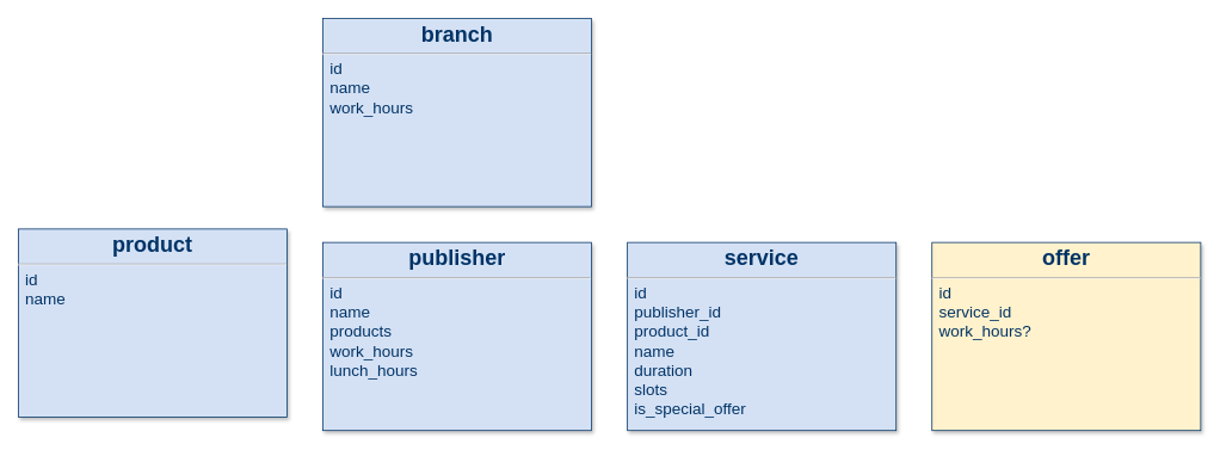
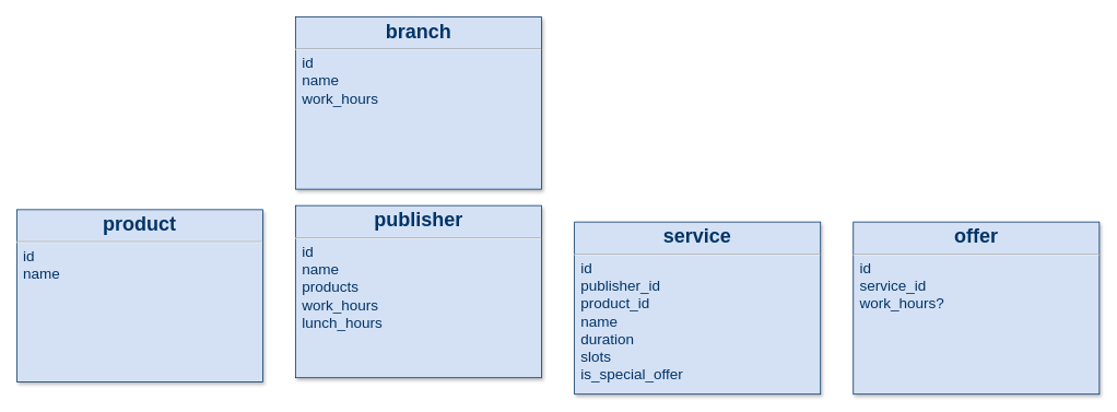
  <mxCell id="0" />
  <mxCell id="1" parent="0" />
  <mxCell id="2" value="&lt;p style=&quot;margin: 4px 0px 0px ; text-align: center&quot;&gt;&lt;strong&gt;&lt;font style=&quot;font-size: 24px&quot;&gt;product&lt;/font&gt;&lt;/strong&gt;&lt;/p&gt;&lt;hr&gt;&lt;p style=&quot;margin: 0px ; margin-left: 8px&quot;&gt;&lt;font style=&quot;font-size: 18px&quot;&gt;id&lt;br&gt;&lt;/font&gt;&lt;/p&gt;&lt;p style=&quot;margin: 0px ; margin-left: 8px&quot;&gt;&lt;font style=&quot;font-size: 18px&quot;&gt;name&lt;/font&gt;&lt;/p&gt;&lt;p style=&quot;margin: 0px ; margin-left: 8px&quot;&gt;&lt;br&gt;&lt;/p&gt;&lt;p style=&quot;margin: 0px ; margin-left: 8px&quot;&gt;&lt;font size=&quot;3&quot;&gt;&lt;br&gt;&lt;/font&gt;&lt;/p&gt;" style="verticalAlign=top;align=left;overflow=fill;fontSize=12;fontFamily=Helvetica;html=1;strokeColor=#003366;shadow=1;fillColor=#D4E1F5;fontColor=#003366" parent="1" vertex="1"><mxGeometry x="20" y="255" width="300" height="210" as="geometry" /></mxCell>
- <mxCell id="3" value="&lt;p style=&quot;margin: 4px 0px 0px ; text-align: center&quot;&gt;&lt;strong&gt;&lt;font style=&quot;font-size: 24px&quot;&gt;publisher&lt;/font&gt;&lt;/strong&gt;&lt;/p&gt;&lt;hr&gt;&lt;p style=&quot;margin: 0px ; margin-left: 8px&quot;&gt;&lt;font style=&quot;font-size: 18px&quot;&gt;id&lt;br&gt;&lt;/font&gt;&lt;/p&gt;&lt;p style=&quot;margin: 0px ; margin-left: 8px&quot;&gt;&lt;font style=&quot;font-size: 18px&quot;&gt;name&lt;/font&gt;&lt;/p&gt;&lt;p style=&quot;margin: 0px ; margin-left: 8px&quot;&gt;&lt;font style=&quot;font-size: 18px&quot;&gt;products&lt;/font&gt;&lt;/p&gt;&lt;p style=&quot;margin: 0px ; margin-left: 8px&quot;&gt;&lt;font size=&quot;4&quot;&gt;work_hours&lt;/font&gt;&lt;/p&gt;&lt;p style=&quot;margin: 0px ; margin-left: 8px&quot;&gt;&lt;span style=&quot;font-size: large;&quot;&gt;lunch_hours&lt;/span&gt;&lt;font size=&quot;4&quot;&gt;&lt;br&gt;&lt;/font&gt;&lt;/p&gt;&lt;p style=&quot;margin: 0px ; margin-left: 8px&quot;&gt;&lt;font size=&quot;4&quot;&gt;&lt;span style=&quot;&quot;&gt; &lt;/span&gt;&lt;br&gt;&lt;/font&gt;&lt;/p&gt;&lt;p style=&quot;margin: 0px ; margin-left: 8px&quot;&gt;&lt;font size=&quot;3&quot;&gt;&lt;br&gt;&lt;/font&gt;&lt;/p&gt;" style="verticalAlign=top;align=left;overflow=fill;fontSize=12;fontFamily=Helvetica;html=1;strokeColor=#003366;shadow=1;fillColor=#D4E1F5;fontColor=#003366" parent="1" vertex="1"><mxGeometry x="360" y="270" width="300" height="210" as="geometry" /></mxCell>
+ <mxCell id="3" value="&lt;p style=&quot;margin: 4px 0px 0px ; text-align: center&quot;&gt;&lt;strong&gt;&lt;font style=&quot;font-size: 24px&quot;&gt;publisher&lt;/font&gt;&lt;/strong&gt;&lt;/p&gt;&lt;hr&gt;&lt;p style=&quot;margin: 0px ; margin-left: 8px&quot;&gt;&lt;font style=&quot;font-size: 18px&quot;&gt;id&lt;br&gt;&lt;/font&gt;&lt;/p&gt;&lt;p style=&quot;margin: 0px ; margin-left: 8px&quot;&gt;&lt;font style=&quot;font-size: 18px&quot;&gt;name&lt;/font&gt;&lt;/p&gt;&lt;p style=&quot;margin: 0px ; margin-left: 8px&quot;&gt;&lt;font style=&quot;font-size: 18px&quot;&gt;products&lt;/font&gt;&lt;/p&gt;&lt;p style=&quot;margin: 0px ; margin-left: 8px&quot;&gt;&lt;font size=&quot;4&quot;&gt;work_hours&lt;/font&gt;&lt;/p&gt;&lt;p style=&quot;margin: 0px ; margin-left: 8px&quot;&gt;&lt;span style=&quot;font-size: large;&quot;&gt;lunch_hours&lt;/span&gt;&lt;font size=&quot;4&quot;&gt;&lt;br&gt;&lt;/font&gt;&lt;/p&gt;&lt;p style=&quot;margin: 0px ; margin-left: 8px&quot;&gt;&lt;font size=&quot;4&quot;&gt;&lt;span style=&quot;&quot;&gt; &lt;/span&gt;&lt;br&gt;&lt;/font&gt;&lt;/p&gt;&lt;p style=&quot;margin: 0px ; margin-left: 8px&quot;&gt;&lt;font size=&quot;3&quot;&gt;&lt;br&gt;&lt;/font&gt;&lt;/p&gt;" style="verticalAlign=top;align=left;overflow=fill;fontSize=12;fontFamily=Helvetica;html=1;strokeColor=#003366;shadow=1;fillColor=#D4E1F5;fontColor=#003366" parent="1" vertex="1"><mxGeometry x="360" y="250" width="300" height="210" as="geometry" /></mxCell>
  <mxCell id="4" value="&lt;p style=&quot;margin: 4px 0px 0px ; text-align: center&quot;&gt;&lt;strong&gt;&lt;font style=&quot;font-size: 24px&quot;&gt;service&lt;/font&gt;&lt;/strong&gt;&lt;/p&gt;&lt;hr&gt;&lt;p style=&quot;margin: 0px ; margin-left: 8px&quot;&gt;&lt;font style=&quot;font-size: 18px&quot;&gt;id&lt;br&gt;&lt;/font&gt;&lt;/p&gt;&lt;p style=&quot;margin: 0px ; margin-left: 8px&quot;&gt;&lt;font style=&quot;font-size: 18px&quot;&gt;publisher_id&lt;br&gt;&lt;/font&gt;&lt;/p&gt;&lt;p style=&quot;margin: 0px ; margin-left: 8px&quot;&gt;&lt;font style=&quot;font-size: 18px&quot;&gt;product&lt;/font&gt;&lt;span style=&quot;font-size: 18px;&quot;&gt;_id&lt;/span&gt;&lt;/p&gt;&lt;p style=&quot;margin: 0px ; margin-left: 8px&quot;&gt;&lt;font size=&quot;4&quot;&gt;name&lt;/font&gt;&lt;/p&gt;&lt;p style=&quot;margin: 0px ; margin-left: 8px&quot;&gt;&lt;font size=&quot;4&quot;&gt;duration&lt;/font&gt;&lt;/p&gt;&lt;p style=&quot;margin: 0px ; margin-left: 8px&quot;&gt;&lt;font size=&quot;4&quot;&gt;slots&amp;nbsp;&lt;/font&gt;&lt;/p&gt;&lt;p style=&quot;margin: 0px ; margin-left: 8px&quot;&gt;&lt;font size=&quot;4&quot;&gt;is_special_offer&lt;/font&gt;&lt;/p&gt;&lt;p style=&quot;margin: 0px ; margin-left: 8px&quot;&gt;&lt;font size=&quot;4&quot;&gt;&lt;span style=&quot;&quot;&gt; &lt;/span&gt;&lt;br&gt;&lt;/font&gt;&lt;/p&gt;&lt;p style=&quot;margin: 0px ; margin-left: 8px&quot;&gt;&lt;font size=&quot;3&quot;&gt;&lt;br&gt;&lt;/font&gt;&lt;/p&gt;" style="verticalAlign=top;align=left;overflow=fill;fontSize=12;fontFamily=Helvetica;html=1;strokeColor=#003366;shadow=1;fillColor=#D4E1F5;fontColor=#003366" parent="1" vertex="1"><mxGeometry x="700" y="270" width="300" height="210" as="geometry" /></mxCell>
  <mxCell id="5" value="&lt;p style=&quot;margin: 4px 0px 0px ; text-align: center&quot;&gt;&lt;strong&gt;&lt;font style=&quot;font-size: 24px&quot;&gt;branch&lt;/font&gt;&lt;/strong&gt;&lt;/p&gt;&lt;hr&gt;&lt;p style=&quot;margin: 0px ; margin-left: 8px&quot;&gt;&lt;font style=&quot;font-size: 18px&quot;&gt;id&lt;br&gt;&lt;/font&gt;&lt;/p&gt;&lt;p style=&quot;margin: 0px ; margin-left: 8px&quot;&gt;&lt;font style=&quot;font-size: 18px&quot;&gt;name&lt;/font&gt;&lt;/p&gt;&lt;p style=&quot;margin: 0px ; margin-left: 8px&quot;&gt;&lt;font size=&quot;4&quot;&gt;work_hours&lt;/font&gt;&lt;/p&gt;&lt;p style=&quot;margin: 0px ; margin-left: 8px&quot;&gt;&lt;font size=&quot;4&quot;&gt;&lt;span style=&quot;&quot;&gt; &lt;/span&gt;&lt;br&gt;&lt;/font&gt;&lt;/p&gt;&lt;p style=&quot;margin: 0px ; margin-left: 8px&quot;&gt;&lt;font size=&quot;3&quot;&gt;&lt;br&gt;&lt;/font&gt;&lt;/p&gt;" style="verticalAlign=top;align=left;overflow=fill;fontSize=12;fontFamily=Helvetica;html=1;strokeColor=#003366;shadow=1;fillColor=#D4E1F5;fontColor=#003366" parent="1" vertex="1"><mxGeometry x="360" y="20" width="300" height="210" as="geometry" /></mxCell>
- <mxCell id="6" value="&lt;p style=&quot;margin: 4px 0px 0px ; text-align: center&quot;&gt;&lt;font size=&quot;5&quot;&gt;&lt;b&gt;offer&lt;/b&gt;&lt;/font&gt;&lt;/p&gt;&lt;hr&gt;&lt;p style=&quot;margin: 0px ; margin-left: 8px&quot;&gt;&lt;font style=&quot;font-size: 18px&quot;&gt;id&lt;/font&gt;&lt;/p&gt;&lt;p style=&quot;margin: 0px ; margin-left: 8px&quot;&gt;&lt;font style=&quot;font-size: 18px&quot;&gt;service_id&lt;/font&gt;&lt;/p&gt;&lt;p style=&quot;margin: 0px ; margin-left: 8px&quot;&gt;&lt;font style=&quot;font-size: 18px&quot;&gt;work_hours?&lt;/font&gt;&lt;/p&gt;&lt;p style=&quot;margin: 0px ; margin-left: 8px&quot;&gt;&lt;font size=&quot;4&quot;&gt;&lt;span style=&quot;&quot;&gt; &lt;/span&gt;&lt;br&gt;&lt;/font&gt;&lt;/p&gt;&lt;p style=&quot;margin: 0px ; margin-left: 8px&quot;&gt;&lt;font size=&quot;3&quot;&gt;&lt;br&gt;&lt;/font&gt;&lt;/p&gt;" style="verticalAlign=top;align=left;overflow=fill;fontSize=12;fontFamily=Helvetica;html=1;strokeColor=#003366;shadow=1;fillColor=#fff2cc;fontColor=#003366;" parent="1" vertex="1"><mxGeometry x="1040" y="270" width="300" height="210" as="geometry" /></mxCell>
+ <mxCell id="6" value="&lt;p style=&quot;margin: 4px 0px 0px ; text-align: center&quot;&gt;&lt;font size=&quot;5&quot;&gt;&lt;b&gt;offer&lt;/b&gt;&lt;/font&gt;&lt;/p&gt;&lt;hr&gt;&lt;p style=&quot;margin: 0px ; margin-left: 8px&quot;&gt;&lt;font style=&quot;font-size: 18px&quot;&gt;id&lt;/font&gt;&lt;/p&gt;&lt;p style=&quot;margin: 0px ; margin-left: 8px&quot;&gt;&lt;font style=&quot;font-size: 18px&quot;&gt;service_id&lt;/font&gt;&lt;/p&gt;&lt;p style=&quot;margin: 0px ; margin-left: 8px&quot;&gt;&lt;font style=&quot;font-size: 18px&quot;&gt;work_hours?&lt;/font&gt;&lt;/p&gt;&lt;p style=&quot;margin: 0px ; margin-left: 8px&quot;&gt;&lt;font size=&quot;4&quot;&gt;&lt;span style=&quot;&quot;&gt; &lt;/span&gt;&lt;br&gt;&lt;/font&gt;&lt;/p&gt;&lt;p style=&quot;margin: 0px ; margin-left: 8px&quot;&gt;&lt;font size=&quot;3&quot;&gt;&lt;br&gt;&lt;/font&gt;&lt;/p&gt;" style="verticalAlign=top;align=left;overflow=fill;fontSize=12;fontFamily=Helvetica;html=1;strokeColor=#003366;shadow=1;fillColor=#D4E1F5;fontColor=#003366" parent="1" vertex="1"><mxGeometry x="1040" y="270" width="300" height="210" as="geometry" /></mxCell>
